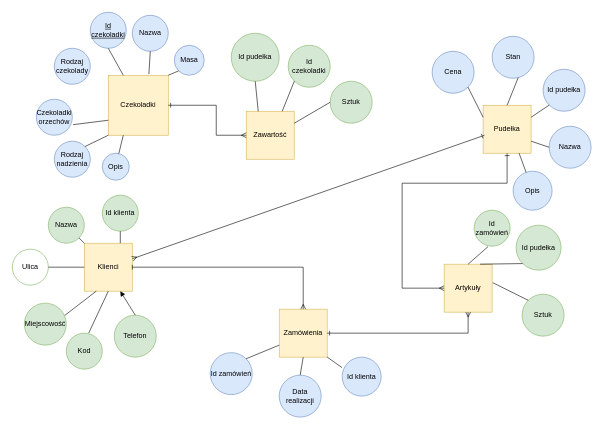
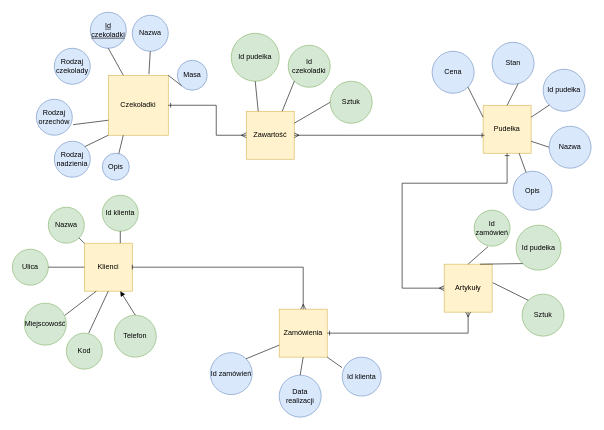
  <mxCell id="0" />
  <mxCell id="1" parent="0" />
  <mxCell id="2" value="Czekoladki" style="whiteSpace=wrap;html=1;aspect=fixed;fillColor=#fff2cc;strokeColor=#d6b656;" vertex="1" parent="1"><mxGeometry x="180" y="125" width="100" height="100" as="geometry" /></mxCell>
  <mxCell id="3" value="Zamówienia" style="whiteSpace=wrap;html=1;aspect=fixed;fillColor=#fff2cc;strokeColor=#d6b656;" vertex="1" parent="1"><mxGeometry x="465" y="515" width="80" height="80" as="geometry" /></mxCell>
  <mxCell id="4" value="Artykuły" style="whiteSpace=wrap;html=1;aspect=fixed;fillColor=#fff2cc;strokeColor=#d6b656;" vertex="1" parent="1"><mxGeometry x="740" y="440" width="80" height="80" as="geometry" /></mxCell>
  <mxCell id="5" value="Pudełka" style="whiteSpace=wrap;html=1;aspect=fixed;fillColor=#fff2cc;strokeColor=#d6b656;" vertex="1" parent="1"><mxGeometry x="805" y="175" width="80" height="80" as="geometry" /></mxCell>
  <mxCell id="6" value="Klienci" style="whiteSpace=wrap;html=1;aspect=fixed;fillColor=#fff2cc;strokeColor=#d6b656;" vertex="1" parent="1"><mxGeometry x="140" y="405" width="80" height="80" as="geometry" /></mxCell>
  <mxCell id="7" value="Zawartość" style="whiteSpace=wrap;html=1;aspect=fixed;fillColor=#fff2cc;strokeColor=#d6b656;" vertex="1" parent="1"><mxGeometry x="410" y="185" width="80" height="80" as="geometry" /></mxCell>
  <mxCell id="8" value="Nazwa" style="ellipse;whiteSpace=wrap;html=1;aspect=fixed;fillColor=#dae8fc;strokeColor=#6c8ebf;" vertex="1" parent="1"><mxGeometry x="220" y="25" width="60" height="60" as="geometry" /></mxCell>
  <mxCell id="9" value="Id klienta" style="ellipse;whiteSpace=wrap;html=1;aspect=fixed;fillColor=#dae8fc;strokeColor=#6c8ebf;" vertex="1" parent="1"><mxGeometry x="570" y="595" width="65" height="65" as="geometry" /></mxCell>
  <mxCell id="10" value="Id zamówień" style="ellipse;whiteSpace=wrap;html=1;aspect=fixed;fillColor=#dae8fc;strokeColor=#6c8ebf;" vertex="1" parent="1"><mxGeometry x="350" y="587.5" width="70" height="70" as="geometry" /></mxCell>
  <mxCell id="11" value="Sztuk" style="ellipse;whiteSpace=wrap;html=1;aspect=fixed;fillColor=#d5e8d4;strokeColor=#82b366;" vertex="1" parent="1"><mxGeometry x="870" y="490" width="70" height="70" as="geometry" /></mxCell>
  <mxCell id="12" value="Rodzaj czekolady" style="ellipse;whiteSpace=wrap;html=1;aspect=fixed;fillColor=#dae8fc;strokeColor=#6c8ebf;" vertex="1" parent="1"><mxGeometry x="90" y="80" width="60" height="60" as="geometry" /></mxCell>
  <mxCell id="13" value="&lt;u&gt;Id czekoladki&lt;/u&gt;" style="ellipse;whiteSpace=wrap;html=1;aspect=fixed;fillColor=#dae8fc;strokeColor=#6c8ebf;" vertex="1" parent="1"><mxGeometry x="150" y="20" width="60" height="60" as="geometry" /></mxCell>
- <mxCell id="14" value="Czekoladki orzechów" style="ellipse;whiteSpace=wrap;html=1;aspect=fixed;fillColor=#dae8fc;strokeColor=#6c8ebf;" vertex="1" parent="1"><mxGeometry x="60" y="165" width="60" height="60" as="geometry" /></mxCell>
+ <mxCell id="14" value="Rodzaj orzechów" style="ellipse;whiteSpace=wrap;html=1;aspect=fixed;fillColor=#dae8fc;strokeColor=#6c8ebf;" vertex="1" parent="1"><mxGeometry x="60" y="165" width="60" height="60" as="geometry" /></mxCell>
  <mxCell id="15" value="Rodzaj nadzienia" style="ellipse;whiteSpace=wrap;html=1;aspect=fixed;fillColor=#dae8fc;strokeColor=#6c8ebf;" vertex="1" parent="1"><mxGeometry x="90" y="235" width="60" height="60" as="geometry" /></mxCell>
  <mxCell id="16" value="Opis" style="ellipse;whiteSpace=wrap;html=1;aspect=fixed;fillColor=#dae8fc;strokeColor=#6c8ebf;" vertex="1" parent="1"><mxGeometry x="170" y="255" width="45" height="45" as="geometry" /></mxCell>
- <mxCell id="17" value="Masa" style="ellipse;whiteSpace=wrap;html=1;aspect=fixed;fillColor=#dae8fc;strokeColor=#6c8ebf;" vertex="1" parent="1"><mxGeometry x="290" y="75" width="50" height="50" as="geometry" /></mxCell>
+ <mxCell id="17" value="Masa" style="ellipse;whiteSpace=wrap;html=1;aspect=fixed;fillColor=#dae8fc;strokeColor=#6c8ebf;" vertex="1" parent="1"><mxGeometry x="295" y="100" width="50" height="50" as="geometry" /></mxCell>
  <mxCell id="18" value="" style="endArrow=none;html=1;rounded=0;entryX=0;entryY=1;entryDx=0;entryDy=0;exitX=1;exitY=0;exitDx=0;exitDy=0;" edge="1" parent="1" source="15" target="2"><mxGeometry width="50" height="50" relative="1" as="geometry"><mxPoint x="110" y="415" as="sourcePoint" /><mxPoint x="160" y="365" as="targetPoint" /></mxGeometry></mxCell>
  <mxCell id="19" value="" style="endArrow=none;html=1;rounded=0;exitX=0.25;exitY=1;exitDx=0;exitDy=0;" edge="1" parent="1" source="2" target="16"><mxGeometry width="50" height="50" relative="1" as="geometry"><mxPoint x="440" y="315" as="sourcePoint" /><mxPoint x="490" y="265" as="targetPoint" /></mxGeometry></mxCell>
  <mxCell id="20" value="" style="endArrow=none;html=1;rounded=0;exitX=1.023;exitY=0.706;exitDx=0;exitDy=0;exitPerimeter=0;entryX=0;entryY=0.75;entryDx=0;entryDy=0;" edge="1" parent="1" source="14" target="2"><mxGeometry width="50" height="50" relative="1" as="geometry"><mxPoint x="440" y="315" as="sourcePoint" /><mxPoint x="490" y="265" as="targetPoint" /></mxGeometry></mxCell>
  <mxCell id="21" value="" style="endArrow=none;html=1;rounded=0;exitX=0.5;exitY=1;exitDx=0;exitDy=0;entryX=0.25;entryY=0;entryDx=0;entryDy=0;" edge="1" parent="1" source="13" target="2"><mxGeometry width="50" height="50" relative="1" as="geometry"><mxPoint x="440" y="315" as="sourcePoint" /><mxPoint x="490" y="265" as="targetPoint" /></mxGeometry></mxCell>
  <mxCell id="22" value="" style="endArrow=none;html=1;rounded=0;exitX=0.677;exitY=-0.019;exitDx=0;exitDy=0;exitPerimeter=0;entryX=0.5;entryY=1;entryDx=0;entryDy=0;" edge="1" parent="1" source="2" target="8"><mxGeometry width="50" height="50" relative="1" as="geometry"><mxPoint x="230" y="115" as="sourcePoint" /><mxPoint x="280" y="65" as="targetPoint" /></mxGeometry></mxCell>
  <mxCell id="23" value="" style="endArrow=none;html=1;rounded=0;exitX=1;exitY=0;exitDx=0;exitDy=0;entryX=0;entryY=1;entryDx=0;entryDy=0;" edge="1" parent="1" source="2" target="17"><mxGeometry width="50" height="50" relative="1" as="geometry"><mxPoint x="440" y="315" as="sourcePoint" /><mxPoint x="490" y="265" as="targetPoint" /><Array as="points" /></mxGeometry></mxCell>
  <mxCell id="24" value="Id pudełka" style="ellipse;whiteSpace=wrap;html=1;aspect=fixed;fillColor=#d5e8d4;strokeColor=#82b366;" vertex="1" parent="1"><mxGeometry x="860" y="375" width="75" height="75" as="geometry" /></mxCell>
  <mxCell id="25" value="Id zamówień" style="ellipse;whiteSpace=wrap;html=1;aspect=fixed;fillColor=#d5e8d4;strokeColor=#82b366;" vertex="1" parent="1"><mxGeometry x="790" y="350" width="60" height="60" as="geometry" /></mxCell>
  <mxCell id="26" value="Id pudełka" style="ellipse;whiteSpace=wrap;html=1;aspect=fixed;fillColor=#d5e8d4;strokeColor=#82b366;" vertex="1" parent="1"><mxGeometry x="385" y="55" width="80" height="80" as="geometry" /></mxCell>
  <mxCell id="27" value="Id czekoladki" style="ellipse;whiteSpace=wrap;html=1;aspect=fixed;fillColor=#d5e8d4;strokeColor=#82b366;" vertex="1" parent="1"><mxGeometry x="480" y="75" width="70" height="70" as="geometry" /></mxCell>
  <mxCell id="28" value="Sztuk" style="ellipse;whiteSpace=wrap;html=1;aspect=fixed;fillColor=#d5e8d4;strokeColor=#82b366;" vertex="1" parent="1"><mxGeometry x="550" y="135" width="70" height="70" as="geometry" /></mxCell>
  <mxCell id="29" value="Data realizacji" style="ellipse;whiteSpace=wrap;html=1;aspect=fixed;fillColor=#dae8fc;strokeColor=#6c8ebf;" vertex="1" parent="1"><mxGeometry x="465" y="625" width="70" height="70" as="geometry" /></mxCell>
  <mxCell id="30" value="Id pudełka" style="ellipse;whiteSpace=wrap;html=1;aspect=fixed;fillColor=#dae8fc;strokeColor=#6c8ebf;" vertex="1" parent="1"><mxGeometry x="905" y="115" width="70" height="70" as="geometry" /></mxCell>
  <mxCell id="31" value="Nazwa" style="ellipse;whiteSpace=wrap;html=1;aspect=fixed;fillColor=#dae8fc;strokeColor=#6c8ebf;" vertex="1" parent="1"><mxGeometry x="915" y="210" width="70" height="70" as="geometry" /></mxCell>
  <mxCell id="32" value="Opis" style="ellipse;whiteSpace=wrap;html=1;aspect=fixed;fillColor=#dae8fc;strokeColor=#6c8ebf;" vertex="1" parent="1"><mxGeometry x="855" y="285" width="65" height="65" as="geometry" /></mxCell>
  <mxCell id="33" value="Cena" style="ellipse;whiteSpace=wrap;html=1;aspect=fixed;fillColor=#dae8fc;strokeColor=#6c8ebf;" vertex="1" parent="1"><mxGeometry x="720" y="85" width="70" height="70" as="geometry" /></mxCell>
- <mxCell id="34" value="Stan" style="ellipse;whiteSpace=wrap;html=1;aspect=fixed;fillColor=#dae8fc;strokeColor=#6c8ebf;" vertex="1" parent="1"><mxGeometry x="820" y="60" width="70" height="70" as="geometry" /></mxCell>
+ <mxCell id="34" value="Stan" style="ellipse;whiteSpace=wrap;html=1;aspect=fixed;fillColor=#dae8fc;strokeColor=#6c8ebf;" vertex="1" parent="1"><mxGeometry x="820" y="70" width="70" height="70" as="geometry" /></mxCell>
  <mxCell id="35" value="Telefon" style="ellipse;whiteSpace=wrap;html=1;aspect=fixed;fillColor=#d5e8d4;strokeColor=#82b366;" vertex="1" parent="1"><mxGeometry x="190" y="525" width="70" height="70" as="geometry" /></mxCell>
  <mxCell id="36" value="Id klienta" style="ellipse;whiteSpace=wrap;html=1;aspect=fixed;fillColor=#d5e8d4;strokeColor=#82b366;" vertex="1" parent="1"><mxGeometry x="170" y="325" width="60" height="60" as="geometry" /></mxCell>
  <mxCell id="37" value="Kod" style="ellipse;whiteSpace=wrap;html=1;aspect=fixed;fillColor=#d5e8d4;strokeColor=#82b366;" vertex="1" parent="1"><mxGeometry x="110" y="555" width="60" height="60" as="geometry" /></mxCell>
  <mxCell id="38" value="Miejscowość" style="ellipse;whiteSpace=wrap;html=1;aspect=fixed;fillColor=#d5e8d4;strokeColor=#82b366;" vertex="1" parent="1"><mxGeometry y="505" width="70" height="70" as="geometry" x="40" /></mxCell>
- <mxCell id="39" value="Ulica" style="ellipse;whiteSpace=wrap;html=1;aspect=fixed;fillColor=#ffffff;strokeColor=#82b366;" vertex="1" parent="1"><mxGeometry x="20" y="415" width="60" height="60" as="geometry" /></mxCell>
+ <mxCell id="39" value="Ulica" style="ellipse;whiteSpace=wrap;html=1;aspect=fixed;fillColor=#d5e8d4;strokeColor=#82b366;" vertex="1" parent="1"><mxGeometry x="20" y="415" width="60" height="60" as="geometry" /></mxCell>
  <mxCell id="40" value="Nazwa" style="ellipse;whiteSpace=wrap;html=1;aspect=fixed;fillColor=#d5e8d4;strokeColor=#82b366;" vertex="1" parent="1"><mxGeometry x="80" y="345" width="60" height="60" as="geometry" /></mxCell>
  <mxCell id="41" value="" style="endArrow=none;html=1;rounded=0;exitX=1;exitY=0.5;exitDx=0;exitDy=0;entryX=0;entryY=0.5;entryDx=0;entryDy=0;" edge="1" parent="1" source="39" target="6"><mxGeometry width="50" height="50" relative="1" as="geometry"><mxPoint x="440" y="315" as="sourcePoint" /><mxPoint x="490" y="265" as="targetPoint" /></mxGeometry></mxCell>
  <mxCell id="42" value="" style="endArrow=none;html=1;rounded=0;exitX=1;exitY=1;exitDx=0;exitDy=0;" edge="1" parent="1" source="40" target="6"><mxGeometry width="50" height="50" relative="1" as="geometry"><mxPoint x="440" y="315" as="sourcePoint" /><mxPoint x="490" y="265" as="targetPoint" /></mxGeometry></mxCell>
  <mxCell id="43" value="" style="endArrow=none;html=1;rounded=0;exitX=0.5;exitY=1;exitDx=0;exitDy=0;entryX=0.75;entryY=0;entryDx=0;entryDy=0;" edge="1" parent="1" source="36" target="6"><mxGeometry width="50" height="50" relative="1" as="geometry"><mxPoint x="440" y="315" as="sourcePoint" /><mxPoint x="490" y="265" as="targetPoint" /></mxGeometry></mxCell>
  <mxCell id="44" value="" style="endArrow=none;html=1;rounded=0;exitX=0.964;exitY=0.291;exitDx=0;exitDy=0;exitPerimeter=0;entryX=0.25;entryY=1;entryDx=0;entryDy=0;" edge="1" parent="1" source="38" target="6"><mxGeometry width="50" height="50" relative="1" as="geometry"><mxPoint x="440" y="315" as="sourcePoint" /><mxPoint x="490" y="265" as="targetPoint" /></mxGeometry></mxCell>
  <mxCell id="45" value="" style="endArrow=none;html=1;rounded=0;entryX=0.387;entryY=1.012;entryDx=0;entryDy=0;exitX=0.5;exitY=0;exitDx=0;exitDy=0;entryPerimeter=0;" edge="1" parent="1" source="4" target="25"><mxGeometry width="50" height="50" relative="1" as="geometry"><mxPoint x="510" y="280" as="sourcePoint" /><mxPoint x="560" y="230" as="targetPoint" /></mxGeometry></mxCell>
  <mxCell id="46" value="" style="endArrow=block;html=1;rounded=0;exitX=0.5;exitY=0;exitDx=0;exitDy=0;entryX=0.75;entryY=1;entryDx=0;entryDy=0;" edge="1" parent="1" source="35" target="6"><mxGeometry width="50" height="50" relative="1" as="geometry"><mxPoint x="440" y="315" as="sourcePoint" /><mxPoint x="490" y="265" as="targetPoint" /></mxGeometry></mxCell>
  <mxCell id="47" value="" style="endArrow=none;html=1;rounded=0;entryX=0.623;entryY=-0.002;entryDx=0;entryDy=0;entryPerimeter=0;exitX=0.5;exitY=1;exitDx=0;exitDy=0;" edge="1" parent="1" source="6" target="37"><mxGeometry width="50" height="50" relative="1" as="geometry"><mxPoint x="440" y="315" as="sourcePoint" /><mxPoint x="490" y="265" as="targetPoint" /></mxGeometry></mxCell>
  <mxCell id="48" value="" style="endArrow=none;html=1;rounded=0;entryX=1;entryY=0;entryDx=0;entryDy=0;exitX=0;exitY=0.75;exitDx=0;exitDy=0;" edge="1" parent="1" source="3" target="10"><mxGeometry width="50" height="50" relative="1" as="geometry"><mxPoint x="460" y="575" as="sourcePoint" /><mxPoint x="320" y="700" as="targetPoint" /></mxGeometry></mxCell>
  <mxCell id="49" value="" style="endArrow=none;html=1;rounded=0;entryX=0;entryY=0;entryDx=0;entryDy=0;exitX=1.013;exitY=0.386;exitDx=0;exitDy=0;exitPerimeter=0;" edge="1" parent="1" source="4" target="11"><mxGeometry width="50" height="50" relative="1" as="geometry"><mxPoint x="510" y="280" as="sourcePoint" /><mxPoint x="560" y="230" as="targetPoint" /></mxGeometry></mxCell>
  <mxCell id="50" value="" style="endArrow=none;html=1;rounded=0;exitX=0;exitY=1;exitDx=0;exitDy=0;entryX=0.75;entryY=0;entryDx=0;entryDy=0;" edge="1" parent="1" source="24" target="4"><mxGeometry width="50" height="50" relative="1" as="geometry"><mxPoint x="510" y="280" as="sourcePoint" /><mxPoint x="560" y="230" as="targetPoint" /></mxGeometry></mxCell>
  <mxCell id="51" value="" style="endArrow=none;html=1;rounded=0;exitX=1;exitY=1;exitDx=0;exitDy=0;entryX=0;entryY=0.25;entryDx=0;entryDy=0;" edge="1" parent="1" source="33" target="5"><mxGeometry width="50" height="50" relative="1" as="geometry"><mxPoint x="845" y="-5" as="sourcePoint" /><mxPoint x="895" y="-55" as="targetPoint" /></mxGeometry></mxCell>
  <mxCell id="52" value="" style="endArrow=none;html=1;rounded=0;exitX=0.621;exitY=0.986;exitDx=0;exitDy=0;exitPerimeter=0;entryX=0.5;entryY=0;entryDx=0;entryDy=0;" edge="1" parent="1" source="34" target="5"><mxGeometry width="50" height="50" relative="1" as="geometry"><mxPoint x="845" y="-5" as="sourcePoint" /><mxPoint x="895" y="-55" as="targetPoint" /></mxGeometry></mxCell>
  <mxCell id="53" value="" style="endArrow=none;html=1;rounded=0;exitX=0.75;exitY=1;exitDx=0;exitDy=0;" edge="1" parent="1" source="5" target="32"><mxGeometry width="50" height="50" relative="1" as="geometry"><mxPoint x="845" y="-5" as="sourcePoint" /><mxPoint x="895" y="-55" as="targetPoint" /></mxGeometry></mxCell>
  <mxCell id="54" value="" style="endArrow=none;html=1;rounded=0;entryX=0;entryY=0.5;entryDx=0;entryDy=0;exitX=1;exitY=0.75;exitDx=0;exitDy=0;" edge="1" parent="1" source="5" target="31"><mxGeometry width="50" height="50" relative="1" as="geometry"><mxPoint x="845" y="-5" as="sourcePoint" /><mxPoint x="895" y="-55" as="targetPoint" /></mxGeometry></mxCell>
  <mxCell id="55" value="" style="endArrow=none;html=1;rounded=0;entryX=0;entryY=1;entryDx=0;entryDy=0;exitX=1;exitY=0.25;exitDx=0;exitDy=0;" edge="1" parent="1" source="5" target="30"><mxGeometry width="50" height="50" relative="1" as="geometry"><mxPoint x="875" y="205" as="sourcePoint" /><mxPoint x="895" y="-55" as="targetPoint" /></mxGeometry></mxCell>
  <mxCell id="56" value="" style="endArrow=none;html=1;rounded=0;entryX=0;entryY=0.5;entryDx=0;entryDy=0;exitX=1;exitY=0.25;exitDx=0;exitDy=0;" edge="1" parent="1" source="7" target="28"><mxGeometry width="50" height="50" relative="1" as="geometry"><mxPoint x="440" y="315" as="sourcePoint" /><mxPoint x="490" y="265" as="targetPoint" /></mxGeometry></mxCell>
  <mxCell id="57" value="" style="endArrow=none;html=1;rounded=0;entryX=0;entryY=1;entryDx=0;entryDy=0;exitX=0.75;exitY=0;exitDx=0;exitDy=0;" edge="1" parent="1" source="7" target="27"><mxGeometry width="50" height="50" relative="1" as="geometry"><mxPoint x="440" y="315" as="sourcePoint" /><mxPoint x="490" y="265" as="targetPoint" /></mxGeometry></mxCell>
  <mxCell id="58" value="" style="endArrow=none;html=1;rounded=0;entryX=0.5;entryY=1;entryDx=0;entryDy=0;exitX=0.25;exitY=0;exitDx=0;exitDy=0;" edge="1" parent="1" source="7" target="26"><mxGeometry width="50" height="50" relative="1" as="geometry"><mxPoint x="440" y="315" as="sourcePoint" /><mxPoint x="490" y="265" as="targetPoint" /></mxGeometry></mxCell>
  <mxCell id="59" value="" style="endArrow=none;html=1;rounded=0;entryX=0.5;entryY=0;entryDx=0;entryDy=0;exitX=0.5;exitY=1;exitDx=0;exitDy=0;" edge="1" parent="1" source="3" target="29"><mxGeometry width="50" height="50" relative="1" as="geometry"><mxPoint x="270" y="750" as="sourcePoint" /><mxPoint x="320" y="700" as="targetPoint" /></mxGeometry></mxCell>
  <mxCell id="60" value="" style="endArrow=none;html=1;rounded=0;exitX=-0.004;exitY=0.269;exitDx=0;exitDy=0;entryX=1;entryY=1;entryDx=0;entryDy=0;exitPerimeter=0;" edge="1" parent="1" source="9" target="3"><mxGeometry width="50" height="50" relative="1" as="geometry"><mxPoint x="270" y="750" as="sourcePoint" /><mxPoint x="600" y="650" as="targetPoint" /></mxGeometry></mxCell>
  <mxCell id="61" value="" style="endArrow=ERmany;html=1;rounded=0;exitX=1;exitY=0.5;exitDx=0;exitDy=0;entryX=0;entryY=0.5;entryDx=0;entryDy=0;startArrow=ERone;startFill=0;endFill=0;" edge="1" parent="1" source="2" target="7"><mxGeometry width="50" height="50" relative="1" as="geometry"><mxPoint x="460" y="325" as="sourcePoint" /><mxPoint x="510" y="275" as="targetPoint" /><Array as="points"><mxPoint x="360" y="175" /><mxPoint x="360" y="225" /></Array></mxGeometry></mxCell>
  <mxCell id="62" value="" style="endArrow=ERmany;html=1;rounded=0;exitX=1;exitY=0.5;exitDx=0;exitDy=0;entryX=0.5;entryY=0;entryDx=0;entryDy=0;startArrow=baseDash;startFill=0;endFill=0;" edge="1" parent="1" source="6" target="3"><mxGeometry width="50" height="50" relative="1" as="geometry"><mxPoint x="460" y="455" as="sourcePoint" /><mxPoint x="510" y="445" as="targetPoint" /><Array as="points"><mxPoint x="505" y="445" /></Array></mxGeometry></mxCell>
  <mxCell id="63" value="" style="endArrow=ERmany;html=1;rounded=0;exitX=1;exitY=0.5;exitDx=0;exitDy=0;entryX=0.5;entryY=1;entryDx=0;entryDy=0;startArrow=ERone;startFill=0;endFill=0;" edge="1" parent="1" source="3" target="4"><mxGeometry width="50" height="50" relative="1" as="geometry"><mxPoint x="460" y="455" as="sourcePoint" /><mxPoint x="510" y="405" as="targetPoint" /><Array as="points"><mxPoint x="780" y="555" /></Array></mxGeometry></mxCell>
  <mxCell id="64" value="" style="endArrow=ERone;html=1;rounded=0;entryX=0.5;entryY=1;entryDx=0;entryDy=0;exitX=0;exitY=0.5;exitDx=0;exitDy=0;startArrow=ERmany;startFill=0;endFill=0;" edge="1" parent="1" source="4" target="5"><mxGeometry width="50" height="50" relative="1" as="geometry"><mxPoint x="460" y="455" as="sourcePoint" /><mxPoint x="510" y="405" as="targetPoint" /><Array as="points"><mxPoint x="670" y="480" /><mxPoint x="670" y="305" /><mxPoint x="845" y="305" /></Array></mxGeometry></mxCell>
- <mxCell id="65" value="" style="endArrow=ERmany;html=1;rounded=0;exitX=0.028;exitY=0.626;exitDx=0;exitDy=0;exitPerimeter=0;startArrow=ERone;startFill=0;endFill=0;" edge="1" parent="1" source="5" target="6"><mxGeometry width="50" height="50" relative="1" as="geometry"><mxPoint x="460" y="455" as="sourcePoint" /><mxPoint x="510" y="405" as="targetPoint" /></mxGeometry></mxCell>
+ <mxCell id="65" value="" style="endArrow=ERmany;html=1;rounded=0;entryX=1;entryY=0.5;entryDx=0;entryDy=0;exitX=0.028;exitY=0.626;exitDx=0;exitDy=0;exitPerimeter=0;startArrow=ERone;startFill=0;endFill=0;" edge="1" parent="1" source="5" target="7"><mxGeometry width="50" height="50" relative="1" as="geometry"><mxPoint x="460" y="455" as="sourcePoint" /><mxPoint x="510" y="405" as="targetPoint" /></mxGeometry></mxCell>
